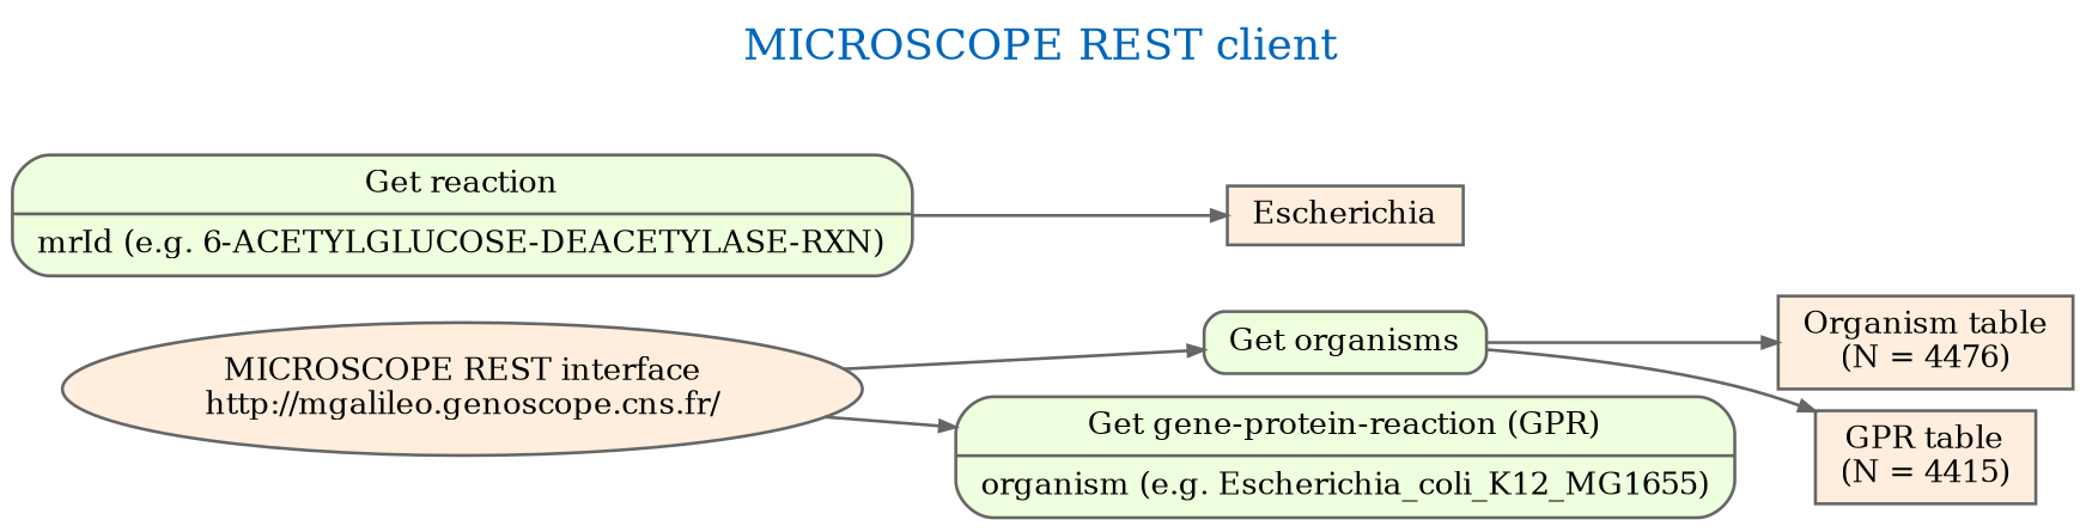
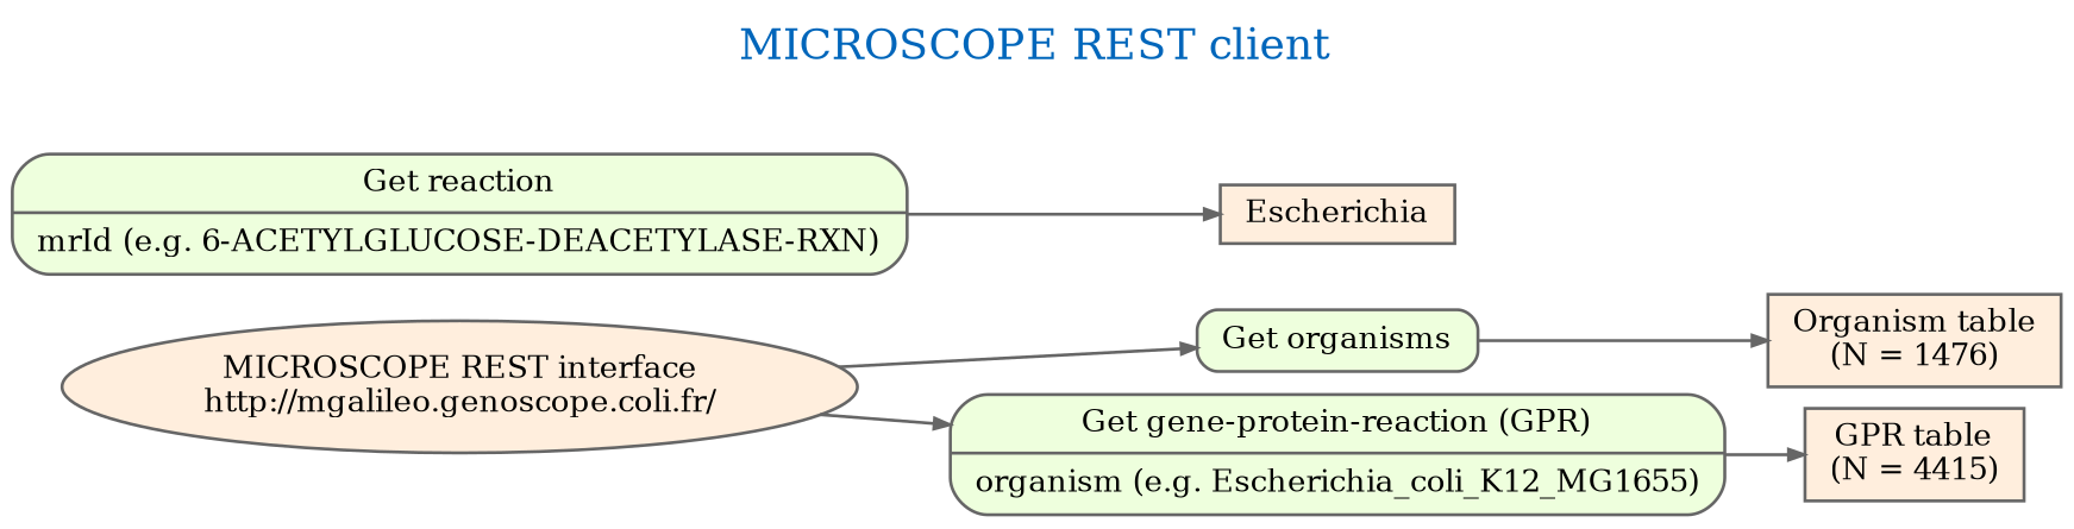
  digraph {
    fontcolor="#0066BB"
    fontname="DejaVu Serif"
    fontsize=14
    label="MICROSCOPE REST client"
    labelloc=t
    nodesep=0.1
    rankdir=LR
    ranksep=0.2
    node [color="#666666" fillcolor="#FFEEDD" fontname="DejaVu Serif" fontsize=10 shape=record style=filled]
    edge [arrowsize=0.5 color="#666666" fontname="DejaVu Serif" fontsize=10 labelfontname=ArialMT labelfontsize=10]
-   n1 [height=0.2 label="MICROSCOPE REST interface\nhttp://mgalileo.genoscope.cns.fr/" shape=oval]
+   n1 [height=0.2 label="MICROSCOPE REST interface\nhttp://mgalileo.genoscope.coli.fr/" shape=oval]
    n2 [fillcolor="#EEFFDD" height=0.2 label="{Get organisms}" style="rounded,filled"]
    n3 [fillcolor="#EEFFDD" height=0.2 label="{{Get gene-protein-reaction (GPR)|organism (e.g. Escherichia_coli_K12_MG1655)\l}}" style="rounded,filled"]
-   n4 [height=0.2 label="Organism table\n(N = 4476)" shape=rectangle]
+   n4 [height=0.2 label="Organism table\n(N = 1476)" shape=rectangle]
    n5 [height=0.2 label="GPR table\n(N = 4415)" shape=rectangle]
    n6 [fillcolor="#EEFFDD" height=0.2 label="{{Get reaction|mrId (e.g. 6-ACETYLGLUCOSE-DEACETYLASE-RXN)\l}}" style="rounded,filled"]
    n7 [height=0.2 label=Escherichia shape=rectangle]
    n1 -> n2
    n1 -> n3
    n2 -> n4
-   n2 -> n5
+   n3 -> n5
    n6 -> n7
  }
